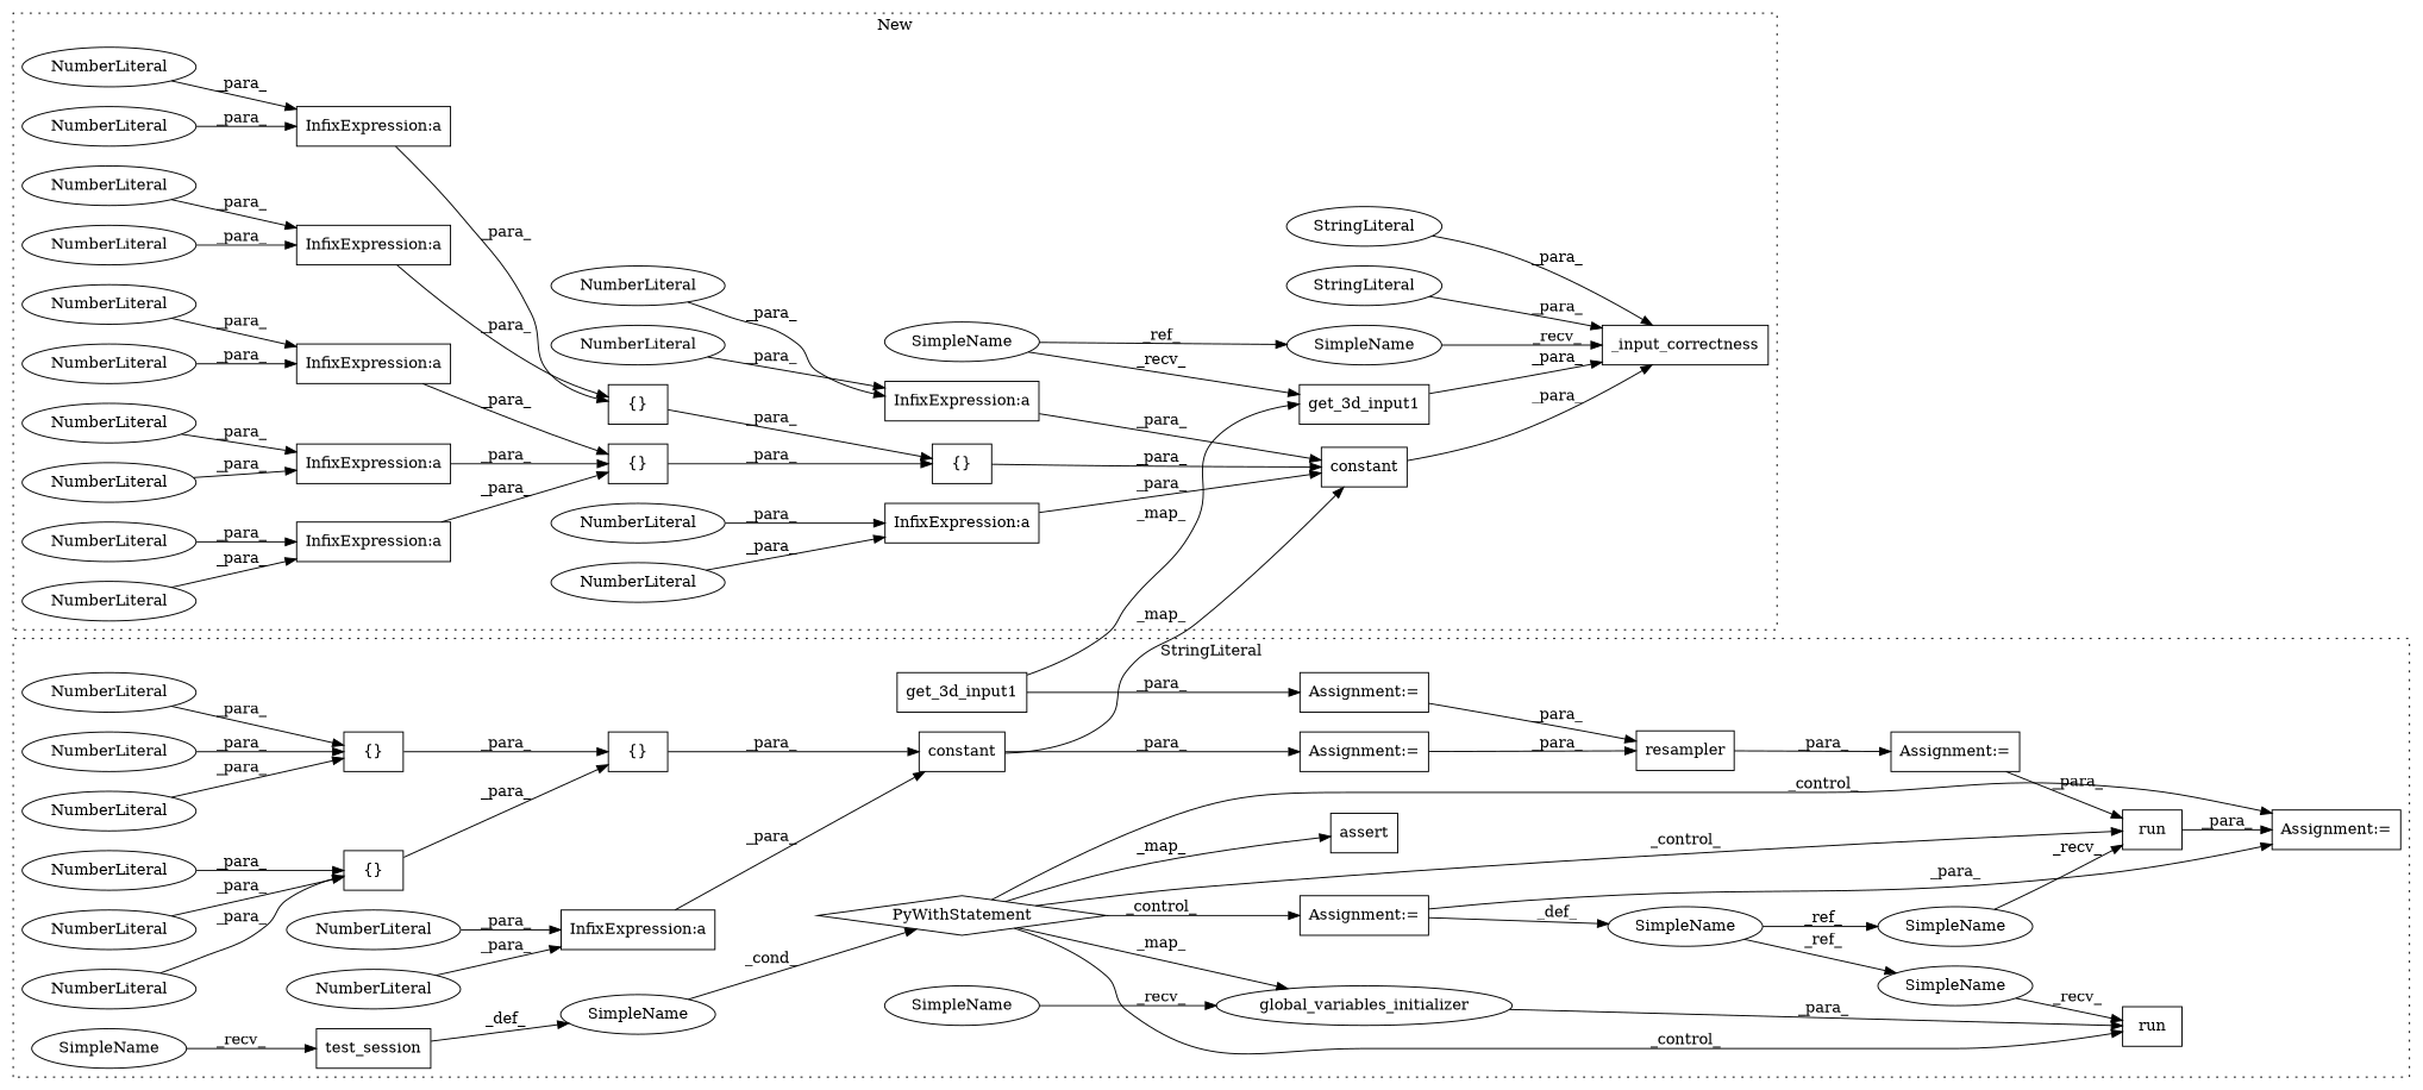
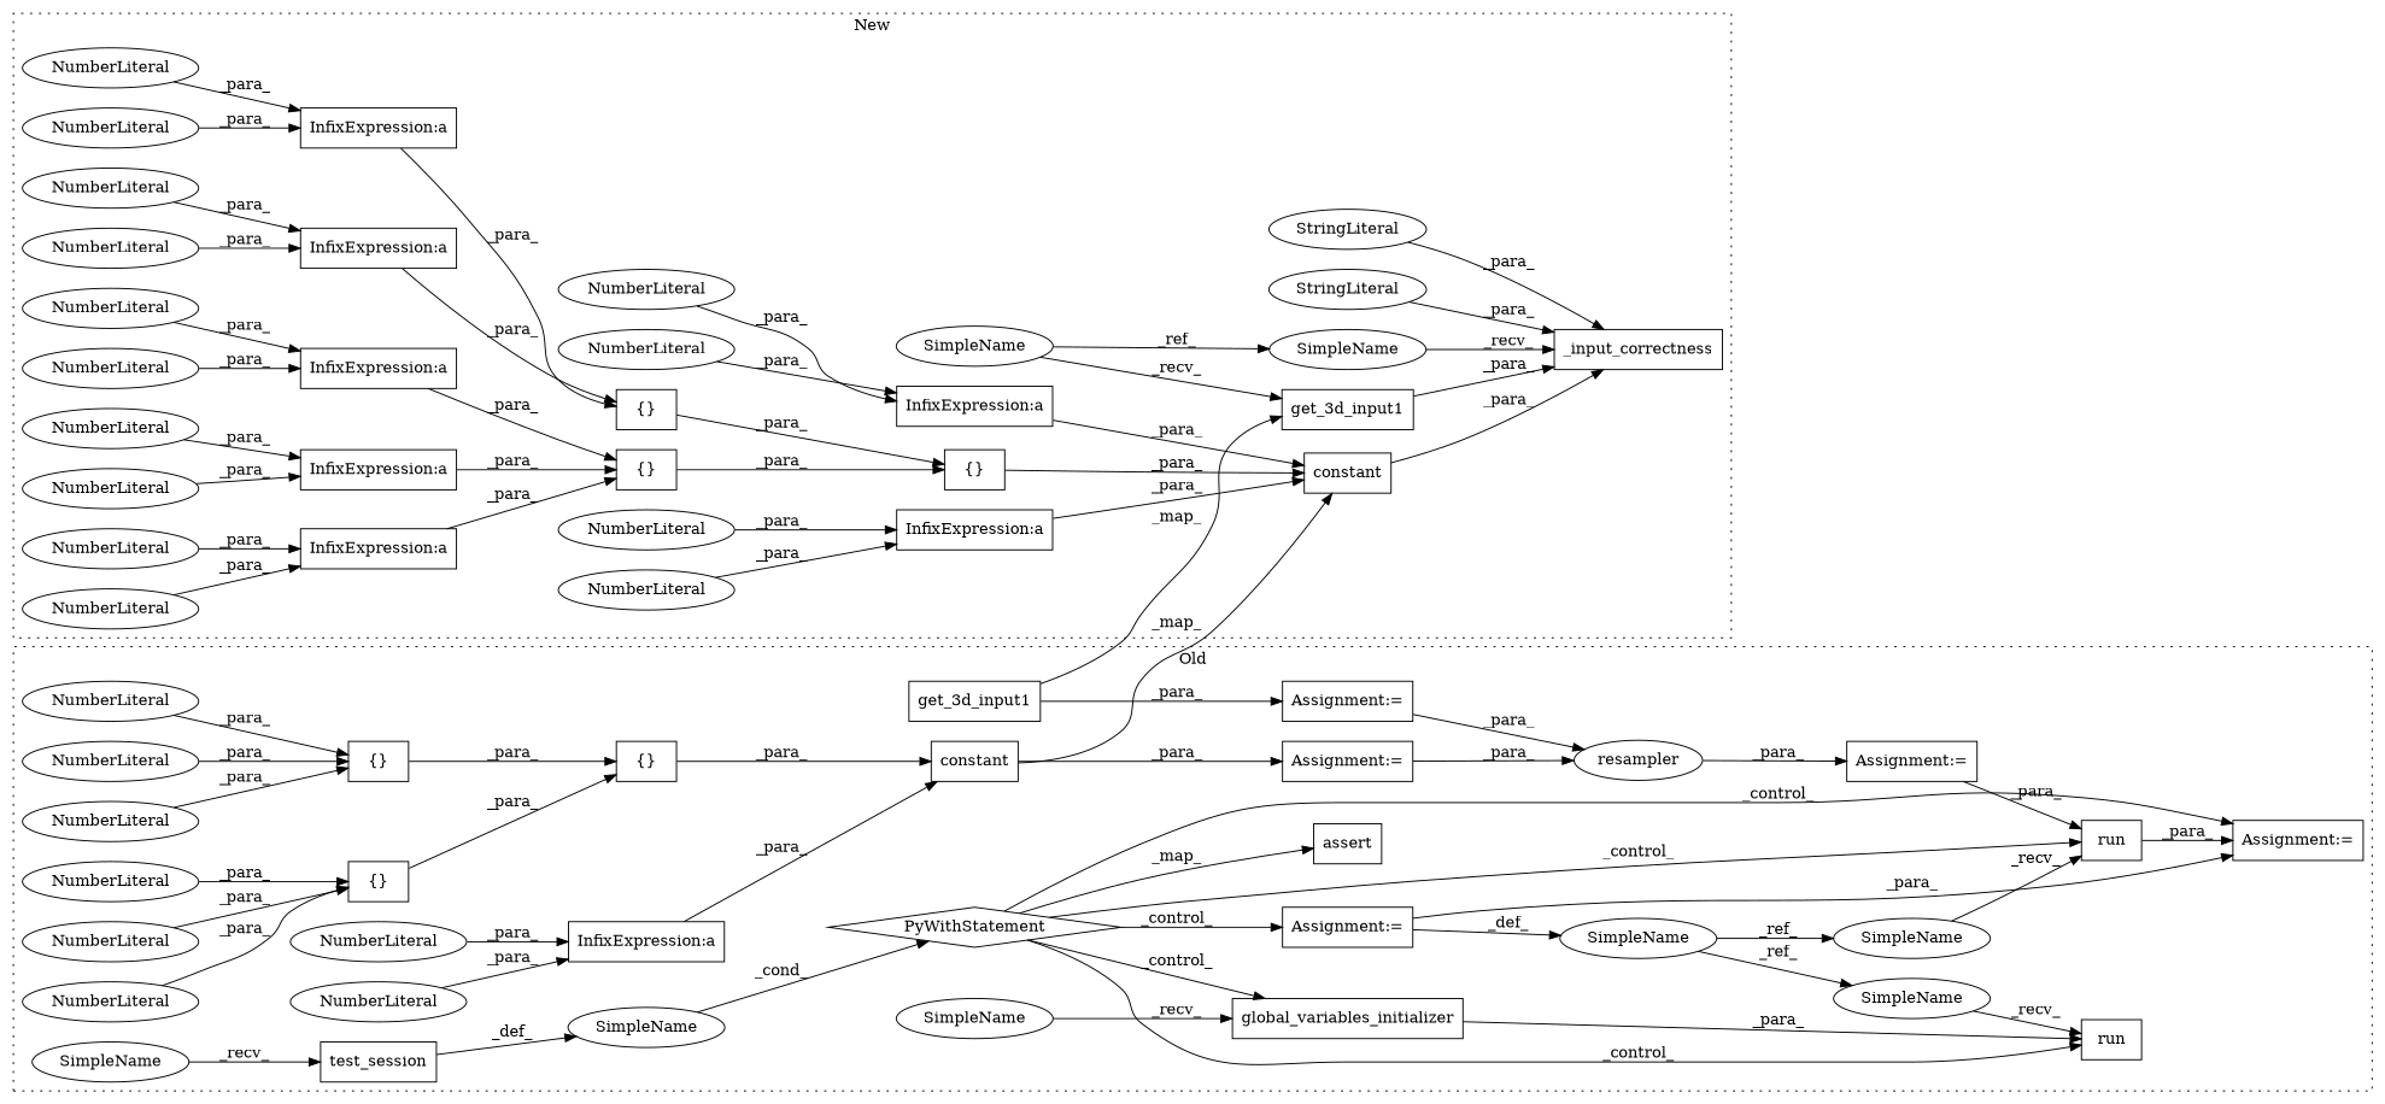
  digraph {
    rankdir=LR
    node [a=34 l=4 s=3550 shape=ellipse]
-   n1 [a=32 l="10,1" label=resampler s="3480,3500" shape=box]
+   n1 [a=32 l="10,1" label=resampler s="3480,3500"]
    n2 [a=32 l=15 label=get_3d_input1 s=3240 shape=box]
    n3 [a=32 l=14 label=test_session s=3522 shape=box]
-   n4 [a=32 l=30 label=global_variables_initializer s=3582]
+   n4 [a=32 l=30 label=global_variables_initializer s=3582 shape=box]
    n5 [a=42 label=SimpleName l="" s=""]
    n6 [a=104 l="10,2" label=PyWithStatement s="3507,3536" shape=diamond]
    n7 [a=32 l="15,1" label=assert s="3657,3718" shape=box]
    n8 [a=32 l="9,1" label=constant s="3277,3417" shape=box]
    n9 [a=32 l="4,1" label=run s="3567,3612" shape=box]
    n10 [a=7 l=1 label="Assignment:=" s=3479 shape=box]
    n11 [a=32 l="4,1" label=run s="3636,3643" shape=box]
    n12 [a=42 label=SimpleName]
    n13 [a=7 label="Assignment:=" shape=box]
    n14 [a=7 l=1 label="Assignment:=" s=3265 shape=box]
    n15 [a=7 l=1 label="Assignment:=" s=3630 shape=box]
    n16 [a=7 l=1 label="Assignment:=" s=3234 shape=box]
    n17 [a=27 l=3 label="InfixExpression:a" s=3349 shape=box]
    n18 [a=4 l="1,1" label="{}" s="3363,3378" shape=box]
    n19 [l=1 label=NumberLiteral s=3352]
    n20 [label=NumberLiteral s=3374]
    n21 [label=NumberLiteral s=3369]
    n22 [label=NumberLiteral s=3364]
    n23 [a=4 l="1,1" label="{}" s="3362,3396" shape=box]
    n24 [label=NumberLiteral s=3345]
    n25 [a=4 l="1,1" label="{}" s="3380,3395" shape=box]
    n26 [label=NumberLiteral s=3391]
    n27 [label=NumberLiteral s=3386]
    n28 [label=NumberLiteral s=3381]
    n29 [a=42 label=SimpleName s=3631]
    n30 [a=42 label=SimpleName s=3562]
    n31 [a=42 l=10 label=SimpleName s=3571]
    n32 [a=42 label=SimpleName s=3517]
    n33 [a=32 l="18,1" label=_input_correctness s="3465,3756" shape=box]
    n34 [a=32 l=15 label=get_3d_input1 s=3488 shape=box]
    n35 [a=42 label=SimpleName s=3449]
    n36 [a=32 l="9,1" label=constant s="3515,3697" shape=box]
    n37 [a=45 l=9 label=StringLiteral s=3699]
    n38 [a=45 l=10 label=StringLiteral s=3709]
    n39 [a=4 l="1,1" label="{}" s="3606,3676" shape=box]
    n40 [a=27 l=3 label="InfixExpression:a" s=3635 shape=box]
    n41 [a=27 l=3 label="InfixExpression:a" s=3648 shape=box]
    n42 [a=27 l=3 label="InfixExpression:a" s=3670 shape=box]
    n43 [a=27 l=3 label="InfixExpression:a" s=3624 shape=box]
    n44 [a=27 l=3 label="InfixExpression:a" s=3598 shape=box]
    n45 [a=27 l=3 label="InfixExpression:a" s=3587 shape=box]
    n46 [a=27 l=3 label="InfixExpression:a" s=3613 shape=box]
    n47 [l=1 label=NumberLiteral s=3601]
    n48 [a=4 l="1,1" label="{}" s="3607,3640" shape=box]
    n49 [label=NumberLiteral s=3594]
    n50 [l=1 label=NumberLiteral s=3673]
    n51 [label=NumberLiteral s=3631]
    n52 [l=1 label=NumberLiteral s=3638]
    n53 [l=1 label=NumberLiteral s=3590]
    n54 [a=4 l="1,1" label="{}" s="3642,3675" shape=box]
    n55 [label=NumberLiteral s=3666]
    n56 [label=NumberLiteral s=3583]
    n57 [label=NumberLiteral s=3609]
    n58 [l=1 label=NumberLiteral s=3616]
    n59 [l=1 label=NumberLiteral s=3651]
    n60 [l=1 label=NumberLiteral s=3627]
    n61 [label=NumberLiteral s=3620]
    n62 [label=NumberLiteral s=3644]
    n63 [a=42 label=SimpleName s=3460]
    subgraph cluster_1 {
-     label=StringLiteral
+     label=Old
      style=dotted
      n1
      n2
      n3
      n4
      n5
      n6
      n7
      n8
      n9
      n10
      n11
      n12
      n13
      n14
      n15
      n16
      n17
      n18
      n19
      n20
      n21
      n22
      n23
      n24
      n25
      n26
      n27
      n28
      n29
      n30
      n31
      n32
    }
    subgraph cluster_2 {
      label=New
      style=dotted
      n33
      n34
      n35
      n36
      n37
      n38
      n39
      n40
      n41
      n42
      n43
      n44
      n45
      n46
      n47
      n48
      n49
      n50
      n51
      n52
      n53
      n54
      n55
      n56
      n57
      n58
      n59
      n60
      n61
      n62
      n63
    }
    n1 -> n10 [label=_para_]
    n2 -> n16 [label=_para_]
    n2 -> n34 [label=_map_]
    n3 -> n5 [label=_def_]
    n4 -> n9 [label=_para_]
    n5 -> n6 [label=_cond_]
-   n6 -> n4 [label=_map_]
+   n6 -> n4 [label=_control_]
    n6 -> n7 [label=_map_]
    n6 -> n9 [label=_control_]
    n6 -> n11 [label=_control_]
    n6 -> n13 [label=_control_]
    n6 -> n15 [label=_control_]
    n8 -> n14 [label=_para_]
    n8 -> n36 [label=_map_]
    n10 -> n11 [label=_para_]
    n11 -> n15 [label=_para_]
    n12 -> n29 [label=_ref_]
    n12 -> n30 [label=_ref_]
    n13 -> n12 [label=_def_]
    n13 -> n15 [label=_para_]
    n14 -> n1 [label=_para_]
    n16 -> n1 [label=_para_]
    n17 -> n8 [label=_para_]
    n18 -> n23 [label=_para_]
    n19 -> n17 [label=_para_]
    n20 -> n18 [label=_para_]
    n21 -> n18 [label=_para_]
    n22 -> n18 [label=_para_]
    n23 -> n8 [label=_para_]
    n24 -> n17 [label=_para_]
    n25 -> n23 [label=_para_]
    n26 -> n25 [label=_para_]
    n27 -> n25 [label=_para_]
    n28 -> n25 [label=_para_]
    n29 -> n11 [label=_recv_]
    n30 -> n9 [label=_recv_]
    n31 -> n4 [label=_recv_]
    n32 -> n3 [label=_recv_]
    n34 -> n33 [label=_para_]
    n35 -> n34 [label=_recv_]
    n35 -> n63 [label=_ref_]
    n36 -> n33 [label=_para_]
    n37 -> n33 [label=_para_]
    n38 -> n33 [label=_para_]
    n39 -> n36 [label=_para_]
    n40 -> n48 [label=_para_]
    n41 -> n54 [label=_para_]
    n42 -> n54 [label=_para_]
    n43 -> n48 [label=_para_]
    n44 -> n36 [label=_para_]
    n45 -> n36 [label=_para_]
    n46 -> n48 [label=_para_]
    n47 -> n44 [label=_para_]
    n48 -> n39 [label=_para_]
    n49 -> n44 [label=_para_]
    n50 -> n42 [label=_para_]
    n51 -> n40 [label=_para_]
    n52 -> n40 [label=_para_]
    n53 -> n45 [label=_para_]
    n54 -> n39 [label=_para_]
    n55 -> n42 [label=_para_]
    n56 -> n45 [label=_para_]
    n57 -> n46 [label=_para_]
    n58 -> n46 [label=_para_]
    n59 -> n41 [label=_para_]
    n60 -> n43 [label=_para_]
    n61 -> n43 [label=_para_]
    n62 -> n41 [label=_para_]
    n63 -> n33 [label=_recv_]
  }
